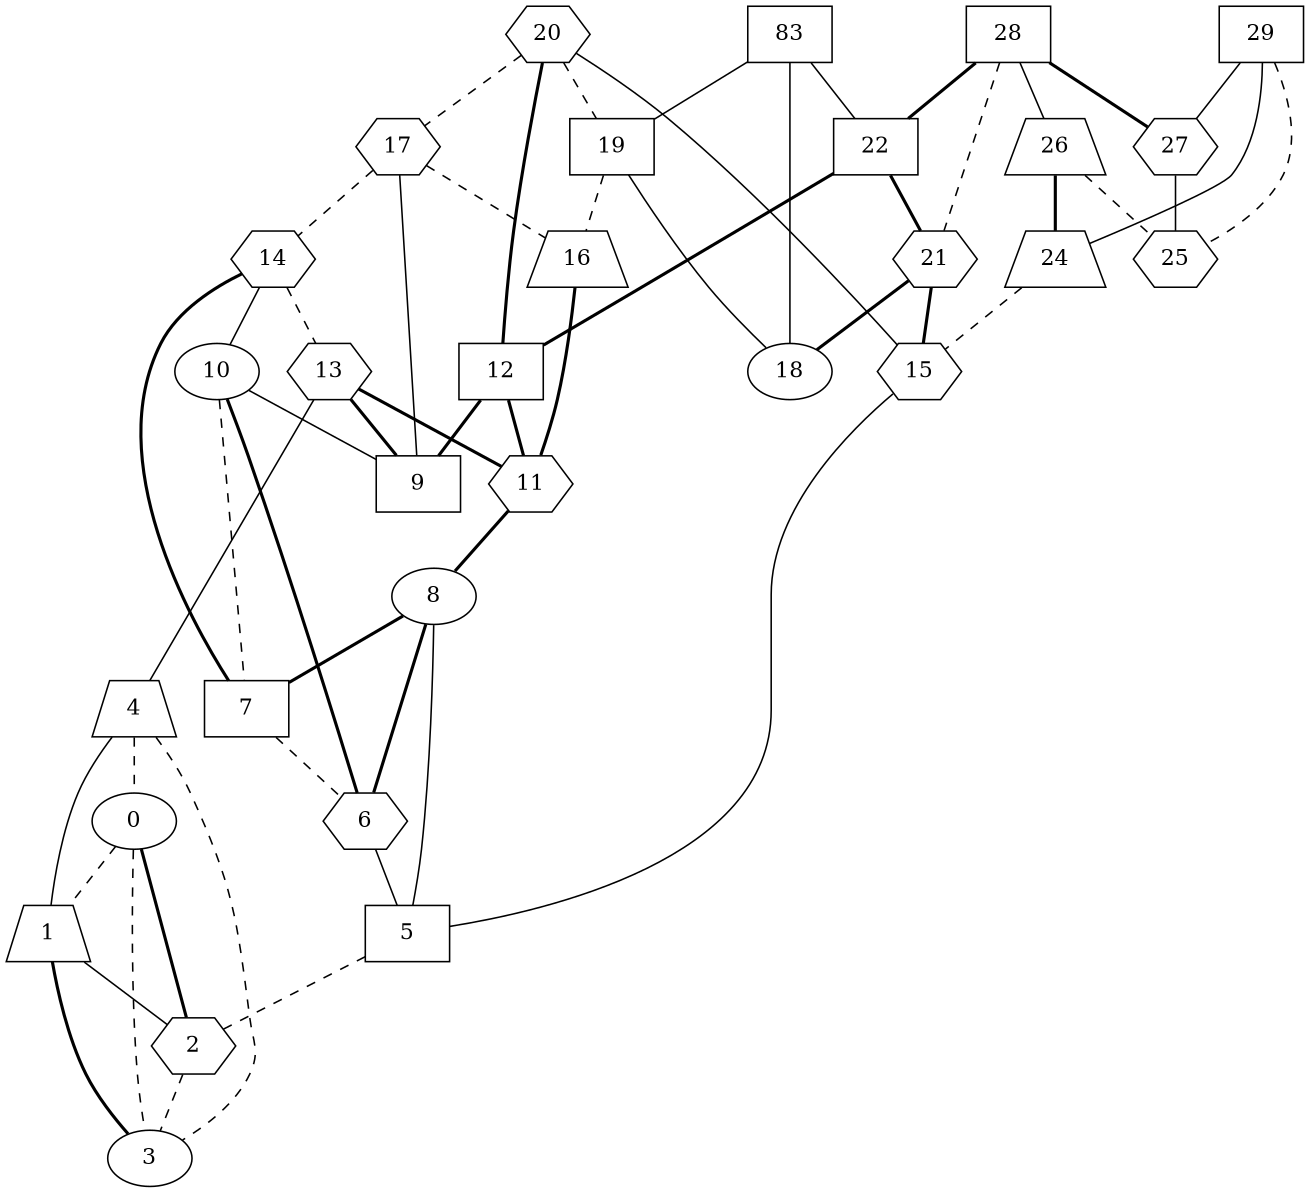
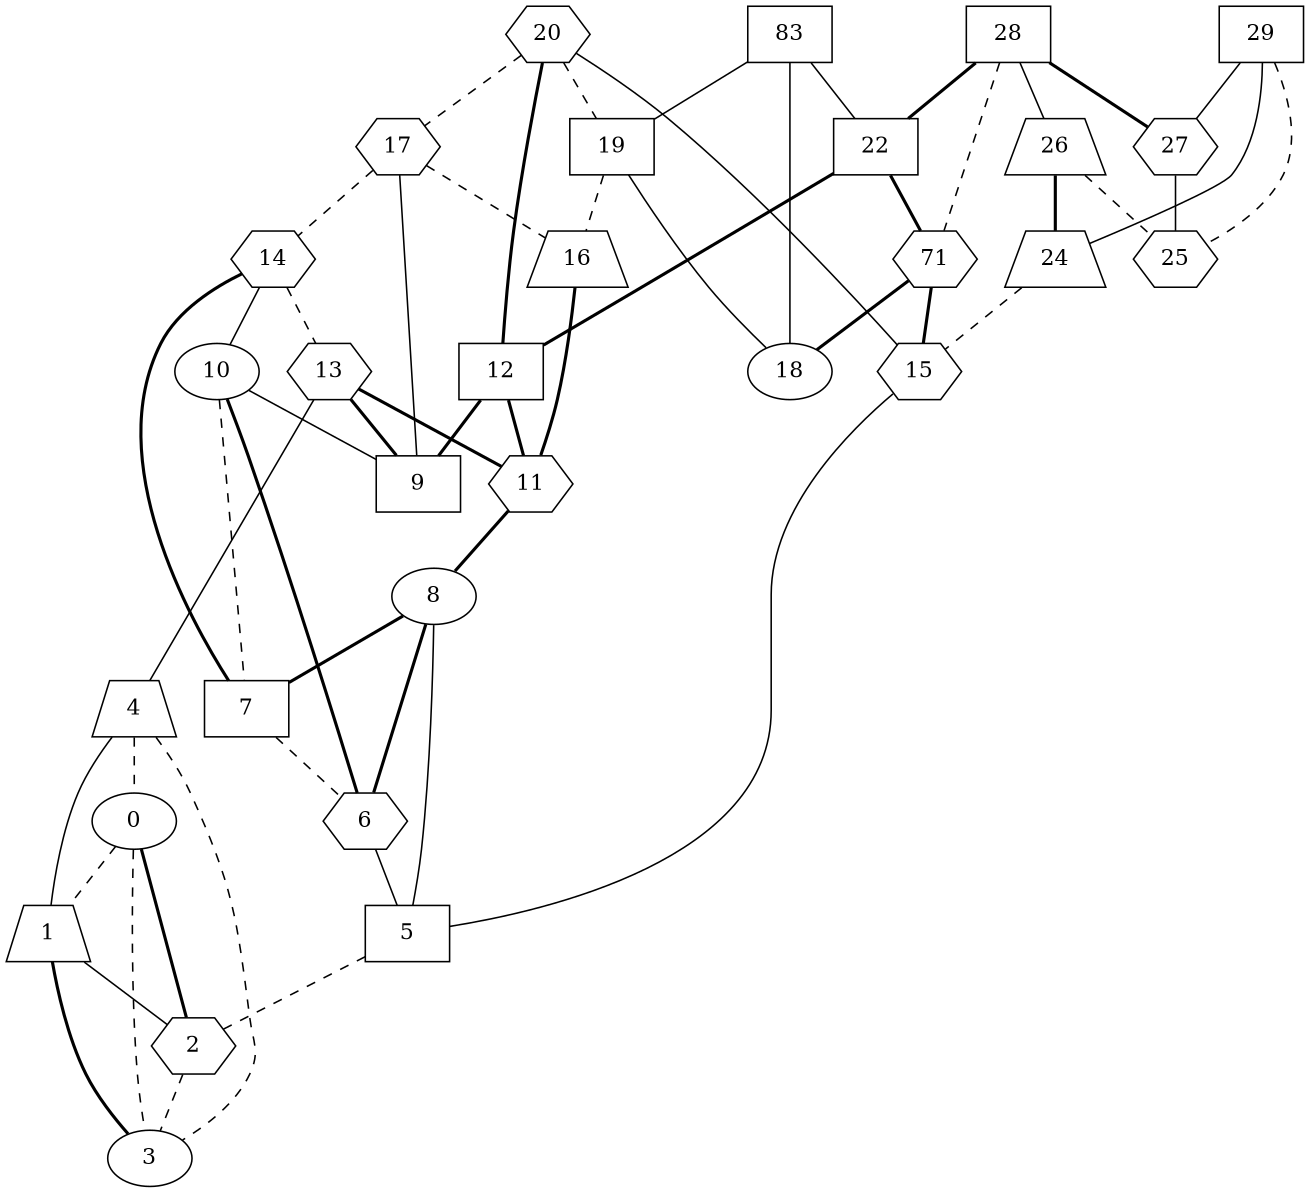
  graph {
    node [shape=hexagon]
    edge [style=bold]
    n1 [label=0 shape=ellipse]
    n2 [label=1 shape=trapezium]
    n3 [label=2]
    n4 [label=3 shape=ellipse]
    n5 [label=4 shape=trapezium]
    n6 [label=5 shape=box]
    n7 [label=6]
    n8 [label=7 shape=box]
    n9 [label=8 shape=ellipse]
    n10 [label=9 shape=box]
    n11 [label=10 shape=ellipse]
    n12 [label=11]
    n13 [label=12 shape=box]
    n14 [label=13]
    n15 [label=14]
    n16 [label=15]
    n17 [label=16 shape=trapezium]
    n18 [label=17]
    n19 [label=18 shape=ellipse]
    n20 [label=19 shape=box]
    n21 [label=20]
-   n22 [label=21]
+   n22 [label=71]
    n23 [label=22 shape=box]
    n24 [label=83 shape=box]
    n25 [label=24 shape=trapezium]
    n26 [label=25]
    n27 [label=26 shape=trapezium]
    n28 [label=27]
    n29 [label=28 shape=box]
    n30 [label=29 shape=box]
    n1 -- n2 [style=dashed]
    n1 -- n3
    n1 -- n4 [style=dashed]
    n2 -- n3 [style=solid]
    n2 -- n4
    n3 -- n4 [style=dashed]
    n5 -- n1 [style=dashed]
    n5 -- n2 [style=solid]
    n5 -- n4 [style=dashed]
    n6 -- n3 [style=dashed]
    n7 -- n6 [style=solid]
    n8 -- n7 [style=dashed]
    n9 -- n6 [style=solid]
    n9 -- n7
    n9 -- n8
    n11 -- n7
    n11 -- n8 [style=dashed]
    n11 -- n10 [style=solid]
    n12 -- n9
    n13 -- n10
    n13 -- n12
    n14 -- n5 [style=solid]
    n14 -- n10
    n14 -- n12
    n15 -- n8
    n15 -- n11 [style=solid]
    n15 -- n14 [style=dashed]
    n16 -- n6 [style=solid]
    n17 -- n12
    n18 -- n10 [style=solid]
    n18 -- n15 [style=dashed]
    n18 -- n17 [style=dashed]
    n20 -- n17 [style=dashed]
    n20 -- n19 [style=solid]
    n21 -- n13
    n21 -- n16 [style=solid]
    n21 -- n18 [style=dashed]
    n21 -- n20 [style=dashed]
    n22 -- n16
    n22 -- n19
    n23 -- n13
    n23 -- n22
    n24 -- n19 [style=solid]
    n24 -- n20 [style=solid]
    n24 -- n23 [style=solid]
    n25 -- n16 [style=dashed]
    n27 -- n25
    n27 -- n26 [style=dashed]
    n28 -- n26 [style=solid]
    n29 -- n22 [style=dashed]
    n29 -- n23
    n29 -- n27 [style=solid]
    n29 -- n28
    n30 -- n25 [style=solid]
    n30 -- n26 [style=dashed]
    n30 -- n28 [style=solid]
  }
